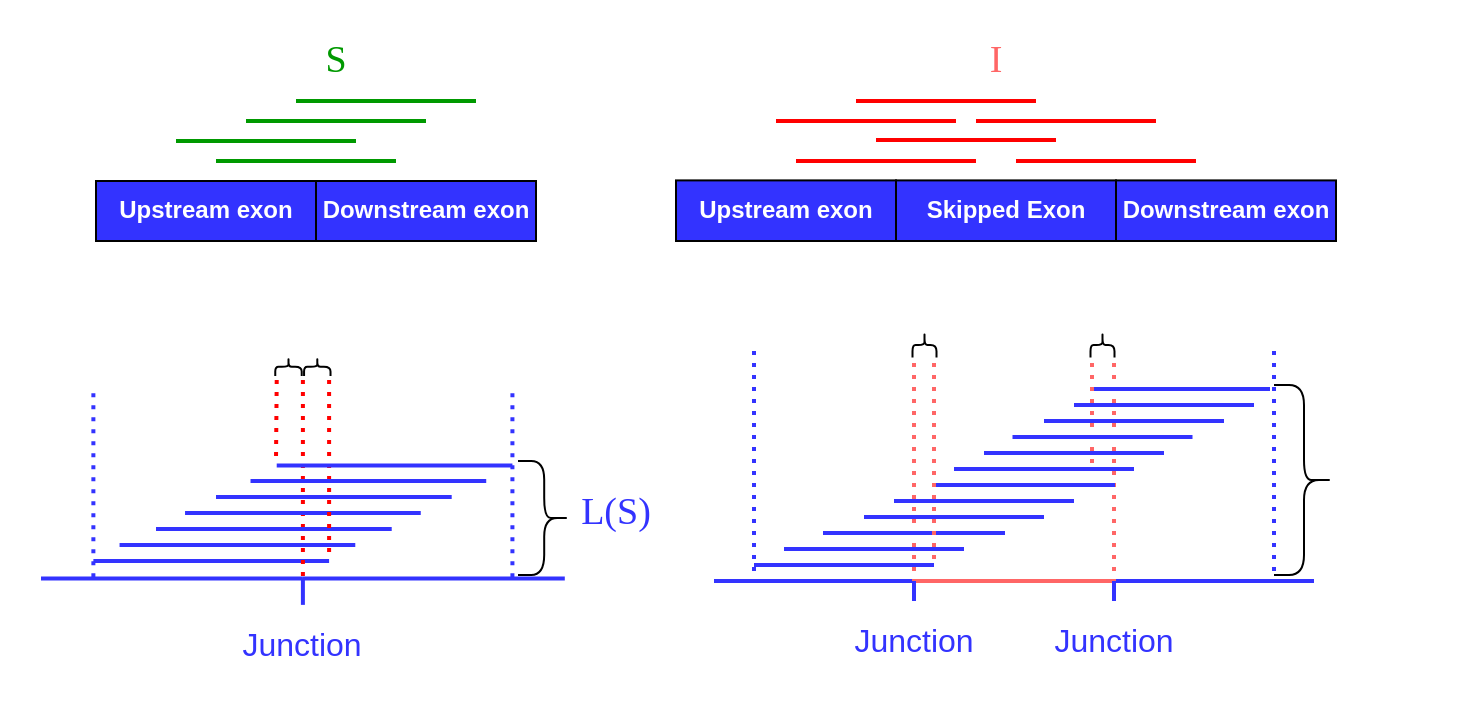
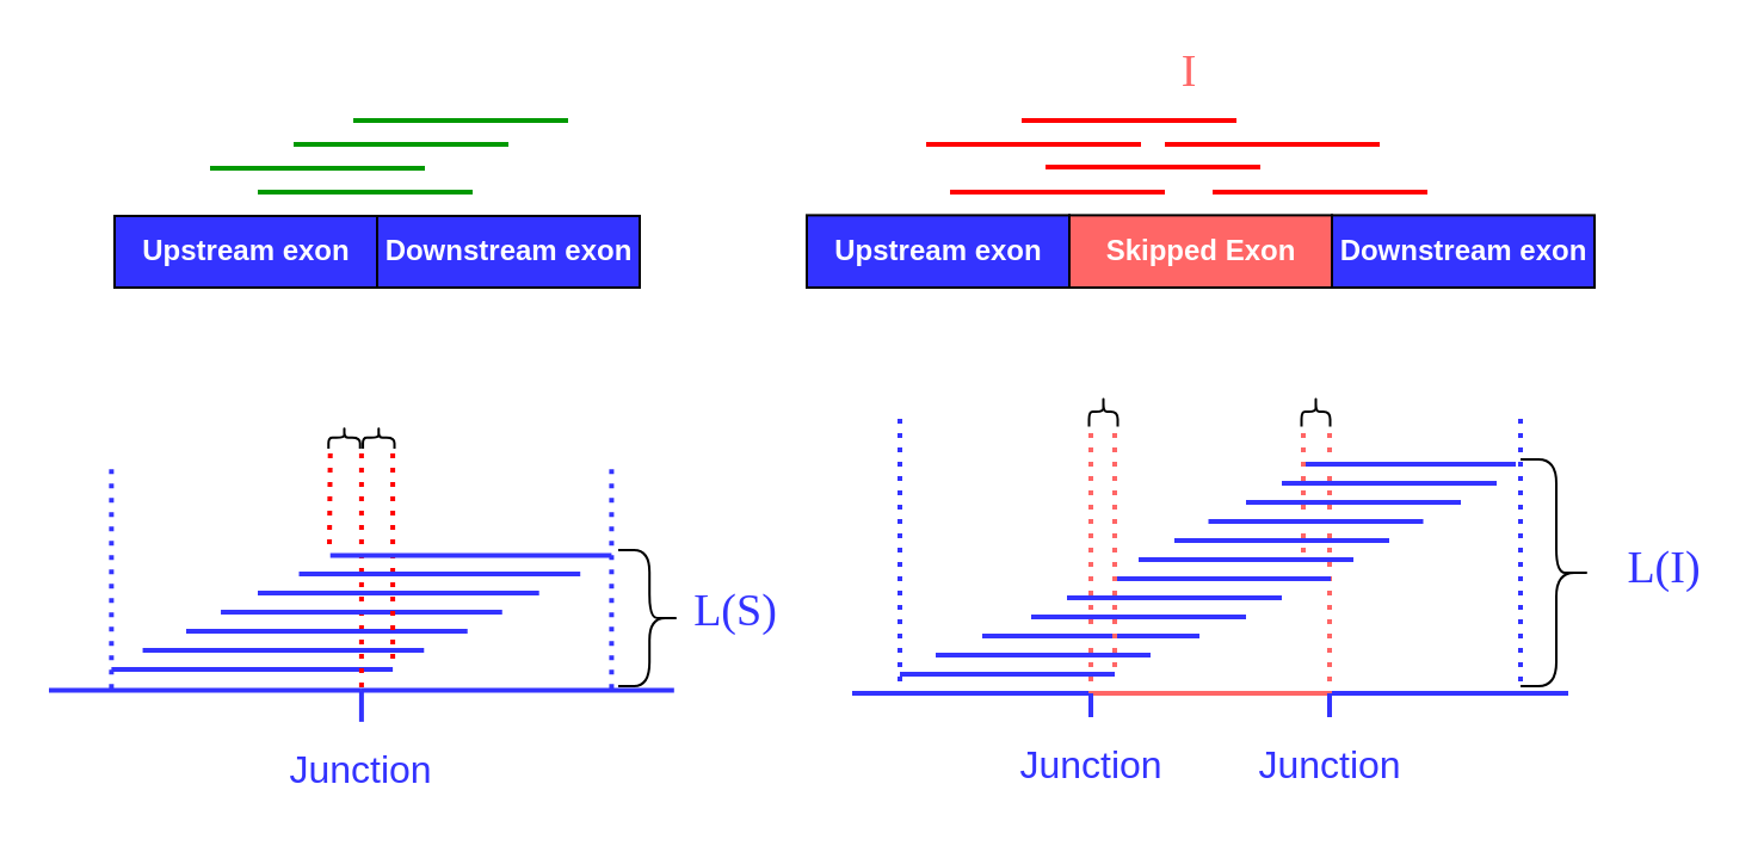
  <mxCell id="0" />
  <mxCell id="1" parent="0" />
  <mxCell id="2" value="" style="group" vertex="1" connectable="0" parent="1"><mxGeometry x="20" y="130" width="275" height="205" as="geometry" /></mxCell>
  <mxCell id="3" value="" style="endArrow=none;dashed=1;html=1;dashPattern=1 2;strokeWidth=2;fontSize=16;fontColor=#3333FF;strokeColor=#FF0000;" edge="1" parent="2"><mxGeometry width="50" height="50" relative="1" as="geometry"><mxPoint x="117.857" y="59.516" as="sourcePoint" /><mxPoint x="117.5" y="100" as="targetPoint" /></mxGeometry></mxCell>
  <mxCell id="4" value="" style="endArrow=none;html=1;strokeWidth=2;fontColor=#3333FF;strokeColor=#3333FF;" edge="1" parent="2"><mxGeometry width="50" height="50" relative="1" as="geometry"><mxPoint y="158.71" as="sourcePoint" /><mxPoint x="130.952" y="158.71" as="targetPoint" /></mxGeometry></mxCell>
  <mxCell id="5" value="" style="endArrow=none;html=1;strokeWidth=2;strokeColor=#3333FF;" edge="1" parent="2"><mxGeometry width="50" height="50" relative="1" as="geometry"><mxPoint x="130.952" y="158.71" as="sourcePoint" /><mxPoint x="261.905" y="158.71" as="targetPoint" /></mxGeometry></mxCell>
  <mxCell id="6" value="" style="endArrow=none;html=1;strokeWidth=2;strokeColor=#3333FF;" edge="1" parent="2"><mxGeometry width="50" height="50" relative="1" as="geometry"><mxPoint x="130.952" y="171.935" as="sourcePoint" /><mxPoint x="130.952" y="158.71" as="targetPoint" /></mxGeometry></mxCell>
  <mxCell id="7" value="Junction" style="text;html=1;strokeColor=none;fillColor=none;align=center;verticalAlign=middle;whiteSpace=wrap;rounded=0;fontColor=#3333FF;fontSize=16;" vertex="1" parent="2"><mxGeometry x="104.762" y="178.548" width="52.381" height="26.452" as="geometry" /></mxCell>
  <mxCell id="8" value="" style="endArrow=none;html=1;strokeColor=#3333FF;strokeWidth=2;fontSize=16;fontColor=#3333FF;" edge="1" parent="2"><mxGeometry width="50" height="50" relative="1" as="geometry"><mxPoint x="26.19" y="150" as="sourcePoint" /><mxPoint x="144.048" y="150" as="targetPoint" /></mxGeometry></mxCell>
  <mxCell id="9" value="" style="endArrow=none;dashed=1;html=1;dashPattern=1 2;strokeWidth=2;fontSize=16;fontColor=#3333FF;strokeColor=#FF0000;" edge="1" parent="2"><mxGeometry width="50" height="50" relative="1" as="geometry"><mxPoint x="130.952" y="59.516" as="sourcePoint" /><mxPoint x="130.952" y="158.71" as="targetPoint" /></mxGeometry></mxCell>
  <mxCell id="10" value="" style="endArrow=none;html=1;strokeWidth=2;fontSize=16;fontColor=#3333FF;strokeColor=#3333FF;" edge="1" parent="2"><mxGeometry width="50" height="50" relative="1" as="geometry"><mxPoint x="87.497" y="118" as="sourcePoint" /><mxPoint x="205.354" y="118" as="targetPoint" /></mxGeometry></mxCell>
  <mxCell id="11" value="" style="endArrow=none;html=1;strokeColor=#3333FF;strokeWidth=2;fontSize=16;fontColor=#3333FF;" edge="1" parent="2"><mxGeometry width="50" height="50" relative="1" as="geometry"><mxPoint x="39.281" y="142" as="sourcePoint" /><mxPoint x="157.138" y="142" as="targetPoint" /></mxGeometry></mxCell>
  <mxCell id="12" value="" style="endArrow=none;html=1;strokeColor=#3333FF;strokeWidth=2;fontSize=16;fontColor=#3333FF;" edge="1" parent="2"><mxGeometry width="50" height="50" relative="1" as="geometry"><mxPoint x="57.504" y="134" as="sourcePoint" /><mxPoint x="175.361" y="134" as="targetPoint" /></mxGeometry></mxCell>
  <mxCell id="13" value="" style="endArrow=none;html=1;strokeWidth=2;fontSize=16;fontColor=#3333FF;strokeColor=#3333FF;" edge="1" parent="2"><mxGeometry width="50" height="50" relative="1" as="geometry"><mxPoint x="72.022" y="126" as="sourcePoint" /><mxPoint x="189.879" y="126" as="targetPoint" /></mxGeometry></mxCell>
  <mxCell id="14" value="" style="endArrow=none;dashed=1;html=1;dashPattern=1 2;strokeWidth=2;fontSize=16;fontColor=#3333FF;strokeColor=#3333FF;" edge="1" parent="2"><mxGeometry width="50" height="50" relative="1" as="geometry"><mxPoint x="26.19" y="66.129" as="sourcePoint" /><mxPoint x="26.19" y="158.71" as="targetPoint" /></mxGeometry></mxCell>
  <mxCell id="15" value="" style="endArrow=none;dashed=1;html=1;dashPattern=1 2;strokeWidth=2;fontSize=16;fontColor=#3333FF;strokeColor=#3333FF;" edge="1" parent="2"><mxGeometry width="50" height="50" relative="1" as="geometry"><mxPoint x="235.714" y="66.129" as="sourcePoint" /><mxPoint x="235.714" y="158.71" as="targetPoint" /></mxGeometry></mxCell>
  <mxCell id="16" value="" style="endArrow=none;dashed=1;html=1;dashPattern=1 2;strokeWidth=2;fontSize=16;fontColor=#3333FF;strokeColor=#FF0000;" edge="1" parent="2"><mxGeometry width="50" height="50" relative="1" as="geometry"><mxPoint x="144.048" y="59.516" as="sourcePoint" /><mxPoint x="144.048" y="146.806" as="targetPoint" /></mxGeometry></mxCell>
  <mxCell id="17" value="" style="shape=curlyBracket;whiteSpace=wrap;html=1;rounded=1;fillColor=none;fontSize=16;fontColor=#3333FF;rotation=90;" vertex="1" parent="2"><mxGeometry x="119.167" y="46.29" width="9.167" height="13.226" as="geometry" /></mxCell>
  <mxCell id="18" value="" style="shape=curlyBracket;whiteSpace=wrap;html=1;rounded=1;fillColor=none;fontSize=16;fontColor=#3333FF;rotation=90;" vertex="1" parent="2"><mxGeometry x="133.571" y="46.29" width="9.167" height="13.226" as="geometry" /></mxCell>
  <mxCell id="19" value="" style="shape=curlyBracket;whiteSpace=wrap;html=1;rounded=1;fillColor=none;fontSize=16;fontColor=#3333FF;rotation=-180;" vertex="1" parent="2"><mxGeometry x="238.5" y="100" width="26.19" height="57" as="geometry" /></mxCell>
  <mxCell id="20" value="" style="endArrow=none;html=1;strokeWidth=2;fontSize=16;fontColor=#3333FF;strokeColor=#3333FF;" edge="1" parent="2"><mxGeometry width="50" height="50" relative="1" as="geometry"><mxPoint x="104.757" y="110" as="sourcePoint" /><mxPoint x="222.614" y="110" as="targetPoint" /></mxGeometry></mxCell>
  <mxCell id="21" value="" style="endArrow=none;html=1;strokeWidth=2;fontSize=16;fontColor=#3333FF;strokeColor=#3333FF;" edge="1" parent="2"><mxGeometry width="50" height="50" relative="1" as="geometry"><mxPoint x="117.857" y="102.21" as="sourcePoint" /><mxPoint x="235.714" y="102.21" as="targetPoint" /></mxGeometry></mxCell>
  <mxCell id="22" value="" style="group" vertex="1" connectable="0" parent="1"><mxGeometry x="337.5" y="20" width="330" height="100" as="geometry" /></mxCell>
  <mxCell id="23" value="" style="group" vertex="1" connectable="0" parent="22"><mxGeometry y="69.697" width="330" height="30.303" as="geometry" /></mxCell>
  <mxCell id="24" value="&lt;b&gt;&lt;font color=&quot;#ffffff&quot;&gt;Downstream exon&lt;/font&gt;&lt;/b&gt;" style="rounded=0;whiteSpace=wrap;html=1;fillColor=#3333FF;" vertex="1" parent="23"><mxGeometry x="220" width="110" height="30.303" as="geometry" /></mxCell>
  <mxCell id="25" value="&lt;b&gt;&lt;font color=&quot;#ffffff&quot;&gt;Upstream exon&lt;/font&gt;&lt;/b&gt;" style="rounded=0;whiteSpace=wrap;html=1;fillColor=#3333FF;" vertex="1" parent="23"><mxGeometry width="110" height="30.303" as="geometry" /></mxCell>
- <mxCell id="26" value="&lt;b&gt;&lt;font color=&quot;#ffffff&quot;&gt;Skipped Exon&lt;/font&gt;&lt;/b&gt;" style="rounded=0;whiteSpace=wrap;html=1;fillColor=#3333ff;" vertex="1" parent="23"><mxGeometry x="110" width="110" height="30.303" as="geometry" /></mxCell>
+ <mxCell id="26" value="&lt;b&gt;&lt;font color=&quot;#ffffff&quot;&gt;Skipped Exon&lt;/font&gt;&lt;/b&gt;" style="rounded=0;whiteSpace=wrap;html=1;fillColor=#FF6666;" vertex="1" parent="23"><mxGeometry x="110" width="110" height="30.303" as="geometry" /></mxCell>
  <mxCell id="27" value="&lt;font face=&quot;Comic Sans MS&quot; color=&quot;#ff6666&quot;&gt;&lt;span style=&quot;font-size: 19px&quot;&gt;I&lt;/span&gt;&lt;/font&gt;" style="text;html=1;strokeColor=none;fillColor=none;align=center;verticalAlign=middle;whiteSpace=wrap;rounded=0;" vertex="1" parent="22"><mxGeometry x="140" width="40" height="20.202" as="geometry" /></mxCell>
  <mxCell id="28" value="" style="endArrow=none;html=1;strokeWidth=2;fontSize=16;fontColor=#3333FF;strokeColor=#FF0000;" edge="1" parent="22"><mxGeometry width="50" height="50" relative="1" as="geometry"><mxPoint x="60" y="60" as="sourcePoint" /><mxPoint x="150" y="60" as="targetPoint" /></mxGeometry></mxCell>
  <mxCell id="29" value="" style="endArrow=none;html=1;strokeWidth=2;fontSize=16;fontColor=#3333FF;strokeColor=#FF0000;" edge="1" parent="22"><mxGeometry width="50" height="50" relative="1" as="geometry"><mxPoint x="100" y="49.5" as="sourcePoint" /><mxPoint x="190" y="49.5" as="targetPoint" /></mxGeometry></mxCell>
  <mxCell id="30" value="" style="endArrow=none;html=1;strokeWidth=2;fontSize=16;fontColor=#3333FF;strokeColor=#FF0000;" edge="1" parent="22"><mxGeometry width="50" height="50" relative="1" as="geometry"><mxPoint x="170" y="60" as="sourcePoint" /><mxPoint x="260" y="60" as="targetPoint" /></mxGeometry></mxCell>
  <mxCell id="31" value="" style="endArrow=none;html=1;strokeWidth=2;fontSize=16;fontColor=#3333FF;strokeColor=#FF0000;" edge="1" parent="22"><mxGeometry width="50" height="50" relative="1" as="geometry"><mxPoint x="150" y="40" as="sourcePoint" /><mxPoint x="240" y="40" as="targetPoint" /></mxGeometry></mxCell>
  <mxCell id="32" value="" style="endArrow=none;html=1;strokeWidth=2;fontSize=16;fontColor=#3333FF;strokeColor=#FF0000;" edge="1" parent="22"><mxGeometry width="50" height="50" relative="1" as="geometry"><mxPoint x="90" y="30" as="sourcePoint" /><mxPoint x="180" y="30" as="targetPoint" /></mxGeometry></mxCell>
  <mxCell id="33" value="" style="endArrow=none;html=1;strokeWidth=2;fontSize=16;fontColor=#3333FF;strokeColor=#FF0000;" edge="1" parent="22"><mxGeometry width="50" height="50" relative="1" as="geometry"><mxPoint x="50" y="40" as="sourcePoint" /><mxPoint x="140" y="40" as="targetPoint" /></mxGeometry></mxCell>
  <mxCell id="34" value="" style="group" vertex="1" connectable="0" parent="1"><mxGeometry x="47.5" y="20" width="220" height="100" as="geometry" /></mxCell>
  <mxCell id="35" value="" style="group" vertex="1" connectable="0" parent="34"><mxGeometry y="70" width="220" height="30" as="geometry" /></mxCell>
  <mxCell id="36" value="&lt;b&gt;&lt;font color=&quot;#ffffff&quot;&gt;Upstream exon&lt;/font&gt;&lt;/b&gt;" style="rounded=0;whiteSpace=wrap;html=1;fillColor=#3333FF;" vertex="1" parent="35"><mxGeometry width="110" height="30" as="geometry" /></mxCell>
  <mxCell id="37" value="&lt;b&gt;&lt;font color=&quot;#ffffff&quot;&gt;Downstream exon&lt;/font&gt;&lt;/b&gt;" style="rounded=0;whiteSpace=wrap;html=1;fillColor=#3333FF;" vertex="1" parent="35"><mxGeometry x="110" width="110" height="30" as="geometry" /></mxCell>
- <mxCell id="38" value="&lt;font color=&quot;#009900&quot; style=&quot;font-size: 19px&quot; face=&quot;Comic Sans MS&quot;&gt;S&lt;/font&gt;" style="text;html=1;strokeColor=none;fillColor=none;align=center;verticalAlign=middle;whiteSpace=wrap;rounded=0;" vertex="1" parent="34"><mxGeometry x="100" width="40" height="20" as="geometry" /></mxCell>
  <mxCell id="39" value="" style="endArrow=none;html=1;strokeWidth=2;fontSize=16;fontColor=#3333FF;strokeColor=#009900;" edge="1" parent="34"><mxGeometry width="50" height="50" relative="1" as="geometry"><mxPoint x="60" y="60" as="sourcePoint" /><mxPoint x="150" y="60" as="targetPoint" /></mxGeometry></mxCell>
  <mxCell id="40" value="" style="endArrow=none;html=1;strokeWidth=2;fontSize=16;fontColor=#3333FF;strokeColor=#009900;" edge="1" parent="34"><mxGeometry width="50" height="50" relative="1" as="geometry"><mxPoint x="40" y="50" as="sourcePoint" /><mxPoint x="130" y="50" as="targetPoint" /></mxGeometry></mxCell>
  <mxCell id="41" value="" style="endArrow=none;html=1;strokeWidth=2;fontSize=16;fontColor=#3333FF;strokeColor=#009900;" edge="1" parent="34"><mxGeometry width="50" height="50" relative="1" as="geometry"><mxPoint x="75" y="40" as="sourcePoint" /><mxPoint x="165" y="40" as="targetPoint" /></mxGeometry></mxCell>
  <mxCell id="42" value="" style="endArrow=none;html=1;strokeWidth=2;fontSize=16;fontColor=#3333FF;strokeColor=#009900;" edge="1" parent="34"><mxGeometry width="50" height="50" relative="1" as="geometry"><mxPoint x="100" y="30" as="sourcePoint" /><mxPoint x="190" y="30" as="targetPoint" /></mxGeometry></mxCell>
  <mxCell id="43" value="&lt;font style=&quot;font-size: 19px&quot; face=&quot;Comic Sans MS&quot; color=&quot;#3333ff&quot;&gt;L(S)&lt;/font&gt;" style="text;html=1;strokeColor=none;fillColor=none;align=center;verticalAlign=middle;whiteSpace=wrap;rounded=0;" vertex="1" parent="1"><mxGeometry x="287.5" y="245.5" width="40" height="20" as="geometry" /></mxCell>
  <mxCell id="44" value="" style="group" vertex="1" connectable="0" parent="1"><mxGeometry x="356.5" y="135" width="360" height="195" as="geometry" /></mxCell>
  <mxCell id="45" value="" style="group" vertex="1" connectable="0" parent="44"><mxGeometry y="35" width="310" height="160" as="geometry" /></mxCell>
  <mxCell id="46" value="" style="endArrow=none;html=1;strokeWidth=2;fontColor=#3333FF;strokeColor=#3333FF;" edge="1" parent="45"><mxGeometry width="50" height="50" relative="1" as="geometry"><mxPoint y="120" as="sourcePoint" /><mxPoint x="100" y="120" as="targetPoint" /></mxGeometry></mxCell>
  <mxCell id="47" value="" style="endArrow=none;html=1;strokeWidth=2;strokeColor=#FF6666;" edge="1" parent="45"><mxGeometry width="50" height="50" relative="1" as="geometry"><mxPoint x="100" y="120" as="sourcePoint" /><mxPoint x="200" y="120" as="targetPoint" /></mxGeometry></mxCell>
  <mxCell id="48" value="" style="endArrow=none;html=1;strokeWidth=2;strokeColor=#3333FF;" edge="1" parent="45"><mxGeometry width="50" height="50" relative="1" as="geometry"><mxPoint x="200" y="120" as="sourcePoint" /><mxPoint x="300" y="120" as="targetPoint" /></mxGeometry></mxCell>
  <mxCell id="49" value="" style="endArrow=none;dashed=1;html=1;dashPattern=1 2;strokeWidth=2;fontSize=16;fontColor=#3333FF;strokeColor=#FF6666;" edge="1" parent="45"><mxGeometry width="50" height="50" relative="1" as="geometry"><mxPoint x="100" y="11" as="sourcePoint" /><mxPoint x="100" y="120" as="targetPoint" /></mxGeometry></mxCell>
  <mxCell id="50" value="" style="endArrow=none;dashed=1;html=1;dashPattern=1 2;strokeWidth=2;fontSize=16;fontColor=#3333FF;strokeColor=#FF6666;" edge="1" parent="45"><mxGeometry width="50" height="50" relative="1" as="geometry"><mxPoint x="200" y="11" as="sourcePoint" /><mxPoint x="200" y="120" as="targetPoint" /></mxGeometry></mxCell>
  <mxCell id="51" value="" style="endArrow=none;html=1;strokeColor=#3333FF;strokeWidth=2;fontSize=16;fontColor=#3333FF;" edge="1" parent="45"><mxGeometry width="50" height="50" relative="1" as="geometry"><mxPoint x="20" y="112" as="sourcePoint" /><mxPoint x="110" y="112" as="targetPoint" /></mxGeometry></mxCell>
  <mxCell id="52" value="" style="endArrow=none;html=1;strokeWidth=2;strokeColor=#3333FF;" edge="1" parent="45"><mxGeometry width="50" height="50" relative="1" as="geometry"><mxPoint x="100" y="130" as="sourcePoint" /><mxPoint x="100" y="120" as="targetPoint" /></mxGeometry></mxCell>
  <mxCell id="53" value="" style="endArrow=none;html=1;strokeWidth=2;strokeColor=#3333FF;" edge="1" parent="45"><mxGeometry width="50" height="50" relative="1" as="geometry"><mxPoint x="200" y="130" as="sourcePoint" /><mxPoint x="200" y="120" as="targetPoint" /></mxGeometry></mxCell>
  <mxCell id="54" value="Junction" style="text;html=1;strokeColor=none;fillColor=none;align=center;verticalAlign=middle;whiteSpace=wrap;rounded=0;fontColor=#3333FF;fontSize=16;" vertex="1" parent="45"><mxGeometry x="80" y="140" width="40" height="20" as="geometry" /></mxCell>
  <mxCell id="55" value="Junction" style="text;html=1;strokeColor=none;fillColor=none;align=center;verticalAlign=middle;whiteSpace=wrap;rounded=0;fontColor=#3333FF;fontSize=16;" vertex="1" parent="45"><mxGeometry x="180" y="140" width="40" height="20" as="geometry" /></mxCell>
  <mxCell id="56" value="" style="endArrow=none;html=1;strokeColor=#3333FF;strokeWidth=2;fontSize=16;fontColor=#3333FF;" edge="1" parent="45"><mxGeometry width="50" height="50" relative="1" as="geometry"><mxPoint x="35" y="104" as="sourcePoint" /><mxPoint x="125" y="104" as="targetPoint" /></mxGeometry></mxCell>
  <mxCell id="57" value="" style="endArrow=none;html=1;strokeColor=#3333FF;strokeWidth=2;fontSize=16;fontColor=#3333FF;" edge="1" parent="45"><mxGeometry width="50" height="50" relative="1" as="geometry"><mxPoint x="54.5" y="96" as="sourcePoint" /><mxPoint x="145.5" y="96" as="targetPoint" /></mxGeometry></mxCell>
  <mxCell id="58" value="" style="endArrow=none;html=1;strokeColor=#3333FF;strokeWidth=2;fontSize=16;fontColor=#3333FF;" edge="1" parent="45"><mxGeometry width="50" height="50" relative="1" as="geometry"><mxPoint x="188" y="24" as="sourcePoint" /><mxPoint x="278" y="24" as="targetPoint" /></mxGeometry></mxCell>
  <mxCell id="59" value="" style="endArrow=none;html=1;strokeColor=#3333FF;strokeWidth=2;fontSize=16;fontColor=#3333FF;" edge="1" parent="45"><mxGeometry width="50" height="50" relative="1" as="geometry"><mxPoint x="110.5" y="72" as="sourcePoint" /><mxPoint x="200.5" y="72" as="targetPoint" /></mxGeometry></mxCell>
  <mxCell id="60" value="" style="endArrow=none;dashed=1;html=1;dashPattern=1 2;strokeWidth=2;fontSize=16;fontColor=#3333FF;strokeColor=#3333FF;" edge="1" parent="45"><mxGeometry width="50" height="50" relative="1" as="geometry"><mxPoint x="280" y="5" as="sourcePoint" /><mxPoint x="280" y="120" as="targetPoint" /></mxGeometry></mxCell>
  <mxCell id="61" value="" style="endArrow=none;dashed=1;html=1;dashPattern=1 2;strokeWidth=2;fontSize=16;fontColor=#3333FF;strokeColor=#3333FF;" edge="1" parent="45"><mxGeometry width="50" height="50" relative="1" as="geometry"><mxPoint x="20" y="5" as="sourcePoint" /><mxPoint x="20" y="120" as="targetPoint" /></mxGeometry></mxCell>
  <mxCell id="62" value="" style="endArrow=none;dashed=1;html=1;dashPattern=1 2;strokeWidth=2;fontSize=16;fontColor=#3333FF;strokeColor=#FF6666;" edge="1" parent="45"><mxGeometry width="50" height="50" relative="1" as="geometry"><mxPoint x="189" y="11" as="sourcePoint" /><mxPoint x="189" y="61" as="targetPoint" /></mxGeometry></mxCell>
  <mxCell id="63" value="" style="shape=curlyBracket;whiteSpace=wrap;html=1;rounded=1;fillColor=none;fontSize=16;fontColor=#3333FF;rotation=90;" vertex="1" parent="45"><mxGeometry x="188" y="-4" width="12.5" height="12" as="geometry" /></mxCell>
  <mxCell id="64" value="" style="endArrow=none;dashed=1;html=1;dashPattern=1 2;strokeWidth=2;fontSize=16;fontColor=#3333FF;strokeColor=#FF6666;" edge="1" parent="45"><mxGeometry width="50" height="50" relative="1" as="geometry"><mxPoint x="110" y="11" as="sourcePoint" /><mxPoint x="110" y="111" as="targetPoint" /></mxGeometry></mxCell>
  <mxCell id="65" value="" style="shape=curlyBracket;whiteSpace=wrap;html=1;rounded=1;fillColor=none;fontSize=16;fontColor=#3333FF;rotation=90;" vertex="1" parent="45"><mxGeometry x="99" y="-4" width="12.5" height="12" as="geometry" /></mxCell>
  <mxCell id="66" value="" style="endArrow=none;html=1;strokeColor=#3333FF;strokeWidth=2;fontSize=16;fontColor=#3333FF;" edge="1" parent="45"><mxGeometry width="50" height="50" relative="1" as="geometry"><mxPoint x="75" y="88" as="sourcePoint" /><mxPoint x="165" y="88" as="targetPoint" /></mxGeometry></mxCell>
  <mxCell id="67" value="" style="endArrow=none;html=1;strokeColor=#3333FF;strokeWidth=2;fontSize=16;fontColor=#3333FF;" edge="1" parent="45"><mxGeometry width="50" height="50" relative="1" as="geometry"><mxPoint x="90" y="80" as="sourcePoint" /><mxPoint x="180" y="80" as="targetPoint" /></mxGeometry></mxCell>
  <mxCell id="68" value="" style="endArrow=none;html=1;strokeColor=#3333FF;strokeWidth=2;fontSize=16;fontColor=#3333FF;" edge="1" parent="45"><mxGeometry width="50" height="50" relative="1" as="geometry"><mxPoint x="120" y="64" as="sourcePoint" /><mxPoint x="210" y="64" as="targetPoint" /></mxGeometry></mxCell>
  <mxCell id="69" value="" style="endArrow=none;html=1;strokeColor=#3333FF;strokeWidth=2;fontSize=16;fontColor=#3333FF;" edge="1" parent="45"><mxGeometry width="50" height="50" relative="1" as="geometry"><mxPoint x="149.25" y="48" as="sourcePoint" /><mxPoint x="239.25" y="48" as="targetPoint" /></mxGeometry></mxCell>
  <mxCell id="70" value="" style="endArrow=none;html=1;strokeColor=#3333FF;strokeWidth=2;fontSize=16;fontColor=#3333FF;" edge="1" parent="45"><mxGeometry width="50" height="50" relative="1" as="geometry"><mxPoint x="135" y="56" as="sourcePoint" /><mxPoint x="225" y="56" as="targetPoint" /></mxGeometry></mxCell>
  <mxCell id="71" value="" style="endArrow=none;html=1;strokeColor=#3333FF;strokeWidth=2;fontSize=16;fontColor=#3333FF;" edge="1" parent="45"><mxGeometry width="50" height="50" relative="1" as="geometry"><mxPoint x="165" y="40" as="sourcePoint" /><mxPoint x="255" y="40" as="targetPoint" /></mxGeometry></mxCell>
  <mxCell id="72" value="" style="endArrow=none;html=1;strokeColor=#3333FF;strokeWidth=2;fontSize=16;fontColor=#3333FF;" edge="1" parent="45"><mxGeometry width="50" height="50" relative="1" as="geometry"><mxPoint x="180" y="32" as="sourcePoint" /><mxPoint x="270" y="32" as="targetPoint" /></mxGeometry></mxCell>
  <mxCell id="73" value="" style="shape=curlyBracket;whiteSpace=wrap;html=1;rounded=1;fillColor=none;fontSize=16;fontColor=#3333FF;rotation=-180;size=0.5;" vertex="1" parent="45"><mxGeometry x="280" y="22" width="30" height="95" as="geometry" /></mxCell>
+ <mxCell id="74" value="&lt;font style=&quot;font-size: 19px&quot; face=&quot;Comic Sans MS&quot; color=&quot;#3333ff&quot;&gt;L(I)&lt;/font&gt;" style="text;html=1;strokeColor=none;fillColor=none;align=center;verticalAlign=middle;whiteSpace=wrap;rounded=0;" vertex="1" parent="44"><mxGeometry x="320" y="92.5" width="40" height="20" as="geometry" /></mxCell>
